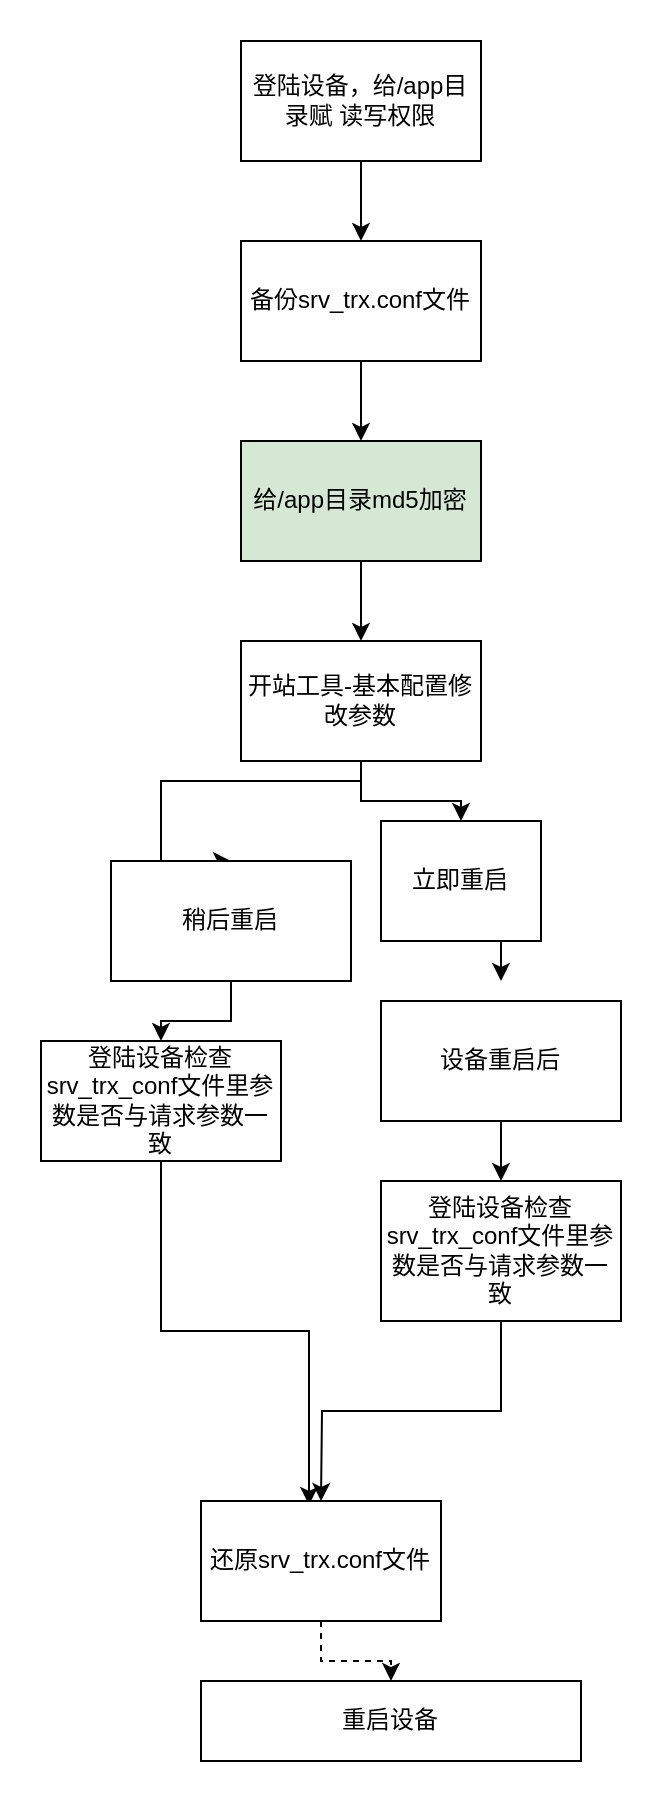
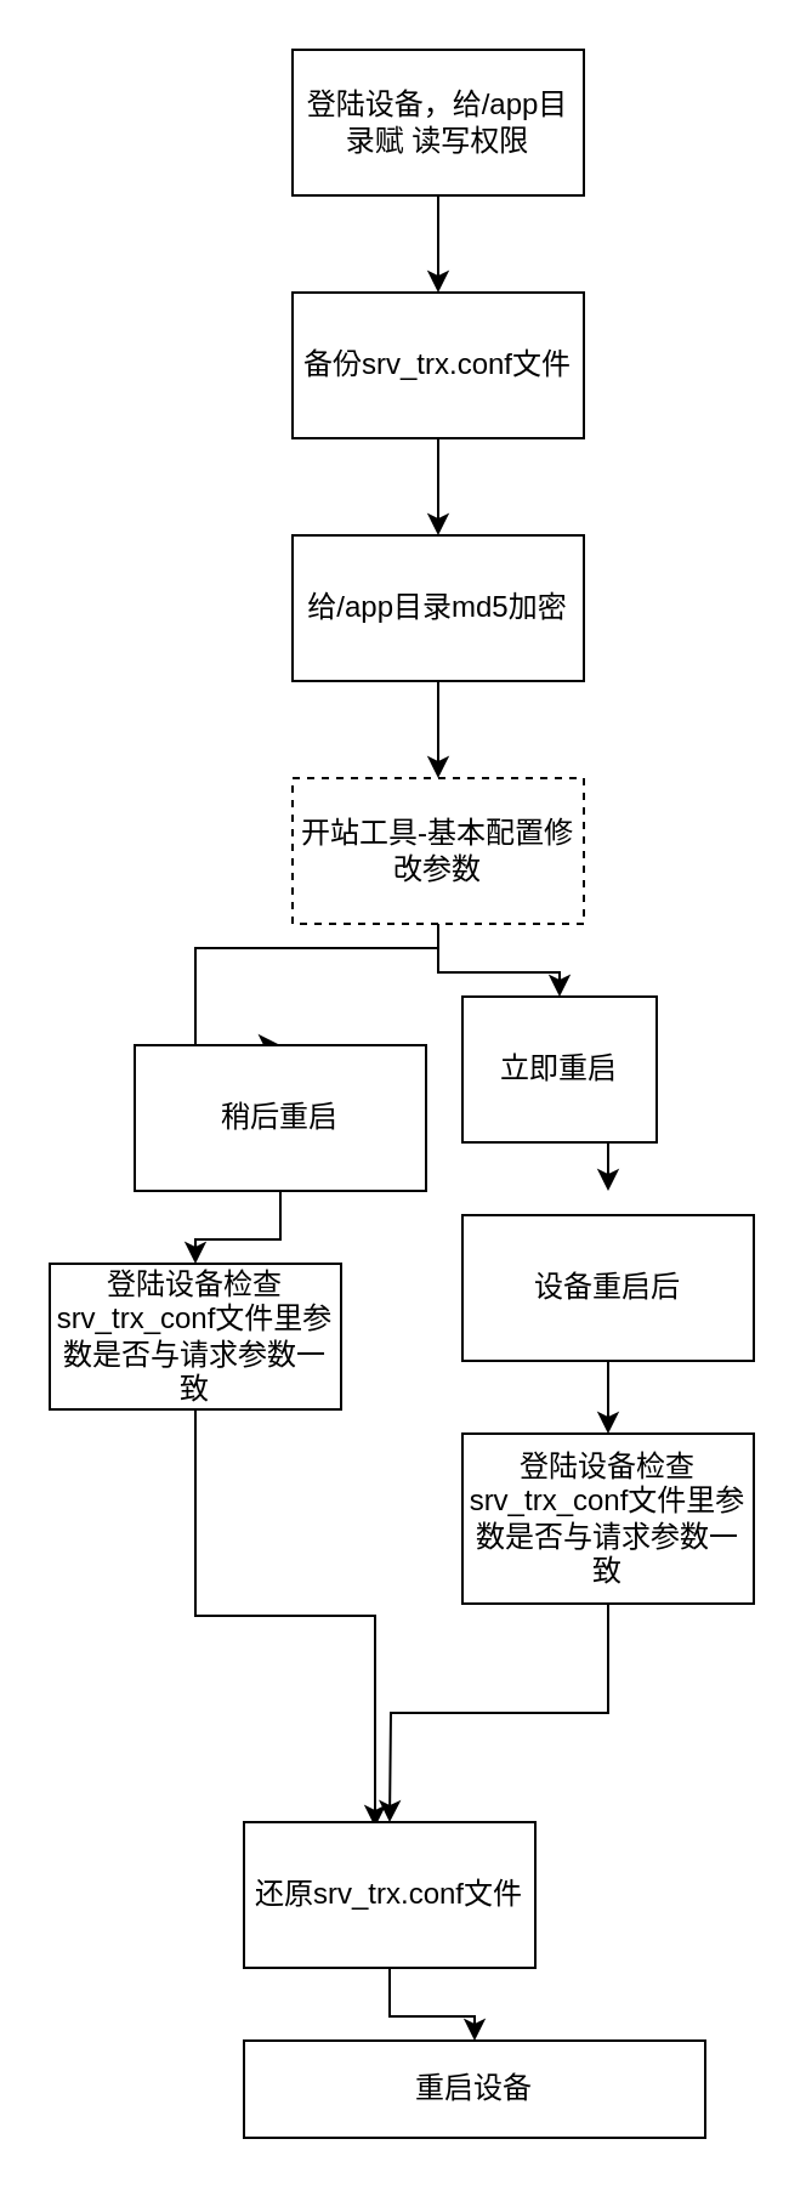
  <mxCell id="0" />
  <mxCell id="1" parent="0" />
  <mxCell id="2" style="edgeStyle=orthogonalEdgeStyle;rounded=0;orthogonalLoop=1;jettySize=auto;html=1;exitX=0.5;exitY=1;exitDx=0;exitDy=0;entryX=0.5;entryY=0;entryDx=0;entryDy=0;" edge="1" parent="1" source="3" target="5"><mxGeometry relative="1" as="geometry" /></mxCell>
  <mxCell id="3" value="登陆设备，给/app目录赋&amp;nbsp;读写权限" style="rounded=0;whiteSpace=wrap;html=1;" vertex="1" parent="1"><mxGeometry x="120" y="20" width="120" height="60" as="geometry" /></mxCell>
  <mxCell id="4" style="edgeStyle=orthogonalEdgeStyle;rounded=0;orthogonalLoop=1;jettySize=auto;html=1;exitX=0.5;exitY=1;exitDx=0;exitDy=0;entryX=0.5;entryY=0;entryDx=0;entryDy=0;" edge="1" parent="1" source="5" target="7"><mxGeometry relative="1" as="geometry" /></mxCell>
  <mxCell id="5" value="备份srv_trx.conf文件" style="rounded=0;whiteSpace=wrap;html=1;" vertex="1" parent="1"><mxGeometry x="120" y="120" width="120" height="60" as="geometry" /></mxCell>
  <mxCell id="6" style="edgeStyle=orthogonalEdgeStyle;rounded=0;orthogonalLoop=1;jettySize=auto;html=1;exitX=0.5;exitY=1;exitDx=0;exitDy=0;entryX=0.5;entryY=0;entryDx=0;entryDy=0;" edge="1" parent="1" source="7" target="10"><mxGeometry relative="1" as="geometry" /></mxCell>
- <mxCell id="7" value="给/app目录md5加密" style="rounded=0;whiteSpace=wrap;html=1;fillColor=#d5e8d4;" vertex="1" parent="1"><mxGeometry x="120" y="220" width="120" height="60" as="geometry" /></mxCell>
+ <mxCell id="7" value="给/app目录md5加密" style="rounded=0;whiteSpace=wrap;html=1;" vertex="1" parent="1"><mxGeometry x="120" y="220" width="120" height="60" as="geometry" /></mxCell>
  <mxCell id="8" style="edgeStyle=orthogonalEdgeStyle;rounded=0;orthogonalLoop=1;jettySize=auto;html=1;exitX=0.5;exitY=1;exitDx=0;exitDy=0;entryX=0.5;entryY=0;entryDx=0;entryDy=0;" edge="1" parent="1" source="10" target="12"><mxGeometry relative="1" as="geometry"><Array as="points"><mxPoint x="180" y="390" /><mxPoint x="80" y="390" /></Array></mxGeometry></mxCell>
  <mxCell id="9" style="edgeStyle=orthogonalEdgeStyle;rounded=0;orthogonalLoop=1;jettySize=auto;html=1;exitX=0.5;exitY=1;exitDx=0;exitDy=0;entryX=0.5;entryY=0;entryDx=0;entryDy=0;" edge="1" parent="1" source="10" target="16"><mxGeometry relative="1" as="geometry" /></mxCell>
- <mxCell id="10" value="开站工具-基本配置修改参数" style="rounded=0;whiteSpace=wrap;html=1;" vertex="1" parent="1"><mxGeometry x="120" y="320" width="120" height="60" as="geometry" /></mxCell>
+ <mxCell id="10" value="开站工具-基本配置修改参数" style="rounded=0;whiteSpace=wrap;html=1;dashed=1;" vertex="1" parent="1"><mxGeometry x="120" y="320" width="120" height="60" as="geometry" /></mxCell>
  <mxCell id="11" style="edgeStyle=orthogonalEdgeStyle;rounded=0;orthogonalLoop=1;jettySize=auto;html=1;exitX=0.5;exitY=1;exitDx=0;exitDy=0;entryX=0.5;entryY=0;entryDx=0;entryDy=0;" edge="1" parent="1" source="12" target="14"><mxGeometry relative="1" as="geometry" /></mxCell>
  <mxCell id="12" value="稍后重启" style="rounded=0;whiteSpace=wrap;html=1;" vertex="1" parent="1"><mxGeometry x="55" y="430" width="120" height="60" as="geometry" /></mxCell>
  <mxCell id="13" style="edgeStyle=orthogonalEdgeStyle;rounded=0;orthogonalLoop=1;jettySize=auto;html=1;exitX=0.5;exitY=1;exitDx=0;exitDy=0;entryX=0.45;entryY=0.033;entryDx=0;entryDy=0;entryPerimeter=0;" edge="1" parent="1" source="14" target="22"><mxGeometry relative="1" as="geometry" /></mxCell>
  <mxCell id="14" value="登陆设备检查srv_trx_conf文件里参数是否与请求参数一致" style="rounded=0;whiteSpace=wrap;html=1;" vertex="1" parent="1"><mxGeometry x="20" y="520" width="120" height="60" as="geometry" /></mxCell>
  <mxCell id="15" style="edgeStyle=orthogonalEdgeStyle;rounded=0;orthogonalLoop=1;jettySize=auto;html=1;exitX=0.5;exitY=1;exitDx=0;exitDy=0;" edge="1" parent="1" source="16"><mxGeometry relative="1" as="geometry"><mxPoint x="250" y="490" as="targetPoint" /></mxGeometry></mxCell>
  <mxCell id="16" value="立即重启" style="rounded=0;whiteSpace=wrap;html=1;" vertex="1" parent="1"><mxGeometry x="190" y="410" width="80" height="60" as="geometry" /></mxCell>
  <mxCell id="17" style="edgeStyle=orthogonalEdgeStyle;rounded=0;orthogonalLoop=1;jettySize=auto;html=1;entryX=0.5;entryY=0;entryDx=0;entryDy=0;" edge="1" parent="1" source="18" target="20"><mxGeometry relative="1" as="geometry" /></mxCell>
  <mxCell id="18" value="设备重启后" style="rounded=0;whiteSpace=wrap;html=1;" vertex="1" parent="1"><mxGeometry x="190" y="500" width="120" height="60" as="geometry" /></mxCell>
  <mxCell id="19" style="edgeStyle=orthogonalEdgeStyle;rounded=0;orthogonalLoop=1;jettySize=auto;html=1;exitX=0.5;exitY=1;exitDx=0;exitDy=0;" edge="1" parent="1" source="20"><mxGeometry relative="1" as="geometry"><mxPoint x="160" y="750" as="targetPoint" /></mxGeometry></mxCell>
  <mxCell id="20" value="登陆设备检查srv_trx_conf文件里参数是否与请求参数一致" style="rounded=0;whiteSpace=wrap;html=1;" vertex="1" parent="1"><mxGeometry x="190" y="590" width="120" height="70" as="geometry" /></mxCell>
- <mxCell id="21" style="edgeStyle=orthogonalEdgeStyle;rounded=0;orthogonalLoop=1;jettySize=auto;html=1;exitX=0.5;exitY=1;exitDx=0;exitDy=0;entryX=0.5;entryY=0;entryDx=0;entryDy=0;dashed=1;" edge="1" parent="1" source="22" target="23"><mxGeometry relative="1" as="geometry" /></mxCell>
+ <mxCell id="21" style="edgeStyle=orthogonalEdgeStyle;rounded=0;orthogonalLoop=1;jettySize=auto;html=1;exitX=0.5;exitY=1;exitDx=0;exitDy=0;entryX=0.5;entryY=0;entryDx=0;entryDy=0;" edge="1" parent="1" source="22" target="23"><mxGeometry relative="1" as="geometry" /></mxCell>
  <mxCell id="22" value="还原srv_trx.conf文件" style="rounded=0;whiteSpace=wrap;html=1;" vertex="1" parent="1"><mxGeometry x="100" y="750" width="120" height="60" as="geometry" /></mxCell>
  <mxCell id="23" value="重启设备" style="rounded=0;whiteSpace=wrap;html=1;" vertex="1" parent="1"><mxGeometry x="100" y="840" width="190" height="40" as="geometry" /></mxCell>
